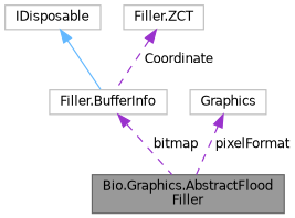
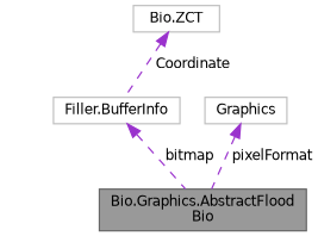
  digraph {
    node [color=grey75 fillcolor=white fontname=Helvetica fontsize=10 shape=box style=filled]
    edge [color=darkorchid3 dir=back fontname=Helvetica fontsize=10 labelfontname=Helvetica labelfontsize=10 style=dashed]
-   n1 [color=gray40 fillcolor=grey60 fontcolor=black height=0.2 label="Bio.Graphics.AbstractFlood\lFiller" width=0.4]
+   n1 [color=gray40 fillcolor=grey60 fontcolor=black height=0.2 label="Bio.Graphics.AbstractFlood\lBio" width=0.4]
    n2 [height=0.2 label="Filler.BufferInfo" width=0.4]
-   n3 [height=0.2 label=IDisposable width=0.4]
-   n4 [height=0.2 label="Filler.ZCT" width=0.4]
+   n4 [height=0.2 label="Bio.ZCT" width=0.4]
    n5 [height=0.2 label=Graphics width=0.4]
    n2 -> n1 [label=" bitmap"]
-   n3 -> n2 [color=steelblue1 style=solid]
    n4 -> n2 [label=" Coordinate"]
    n5 -> n1 [label=" pixelFormat"]
  }
